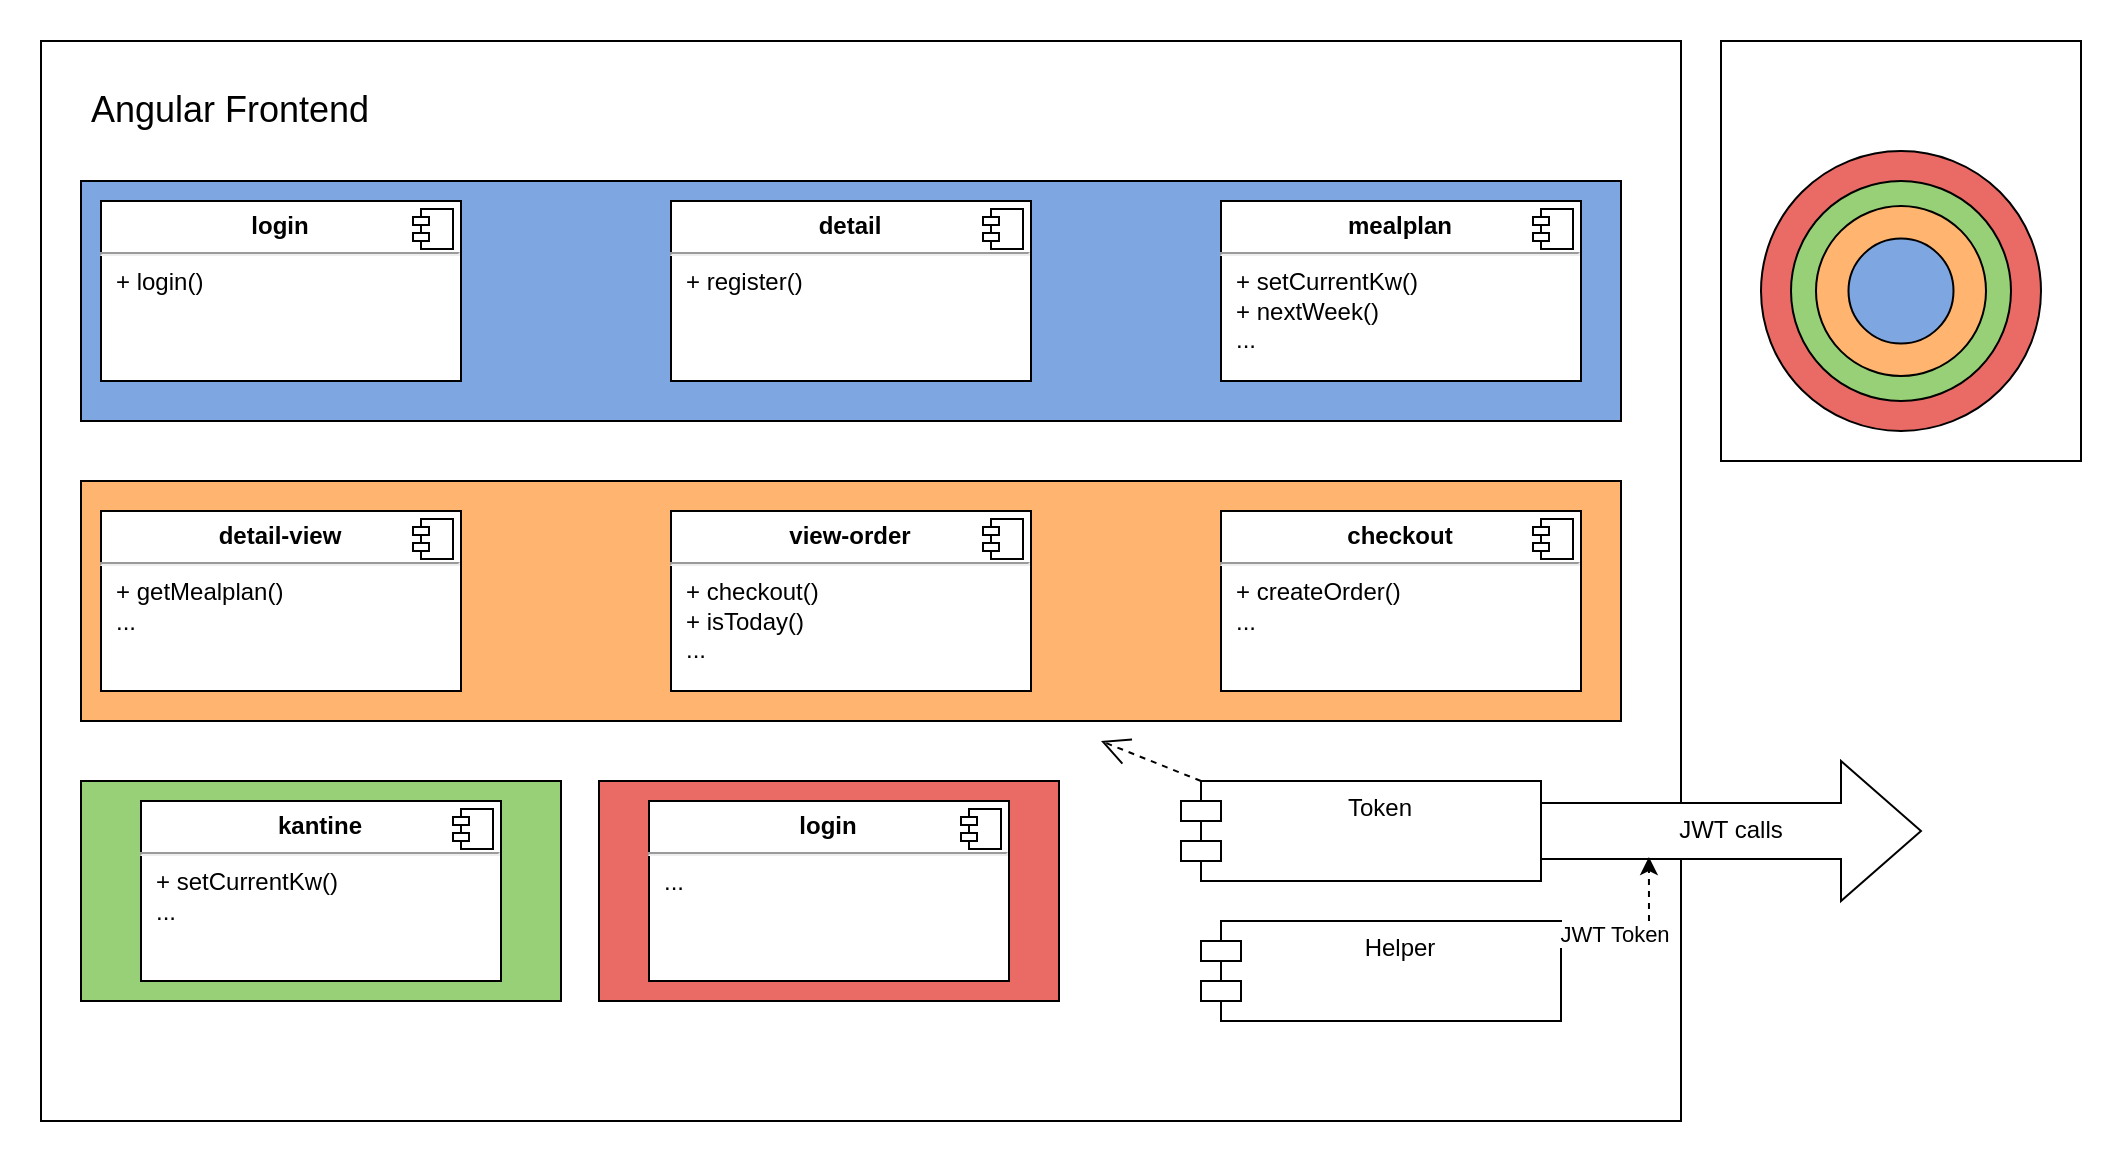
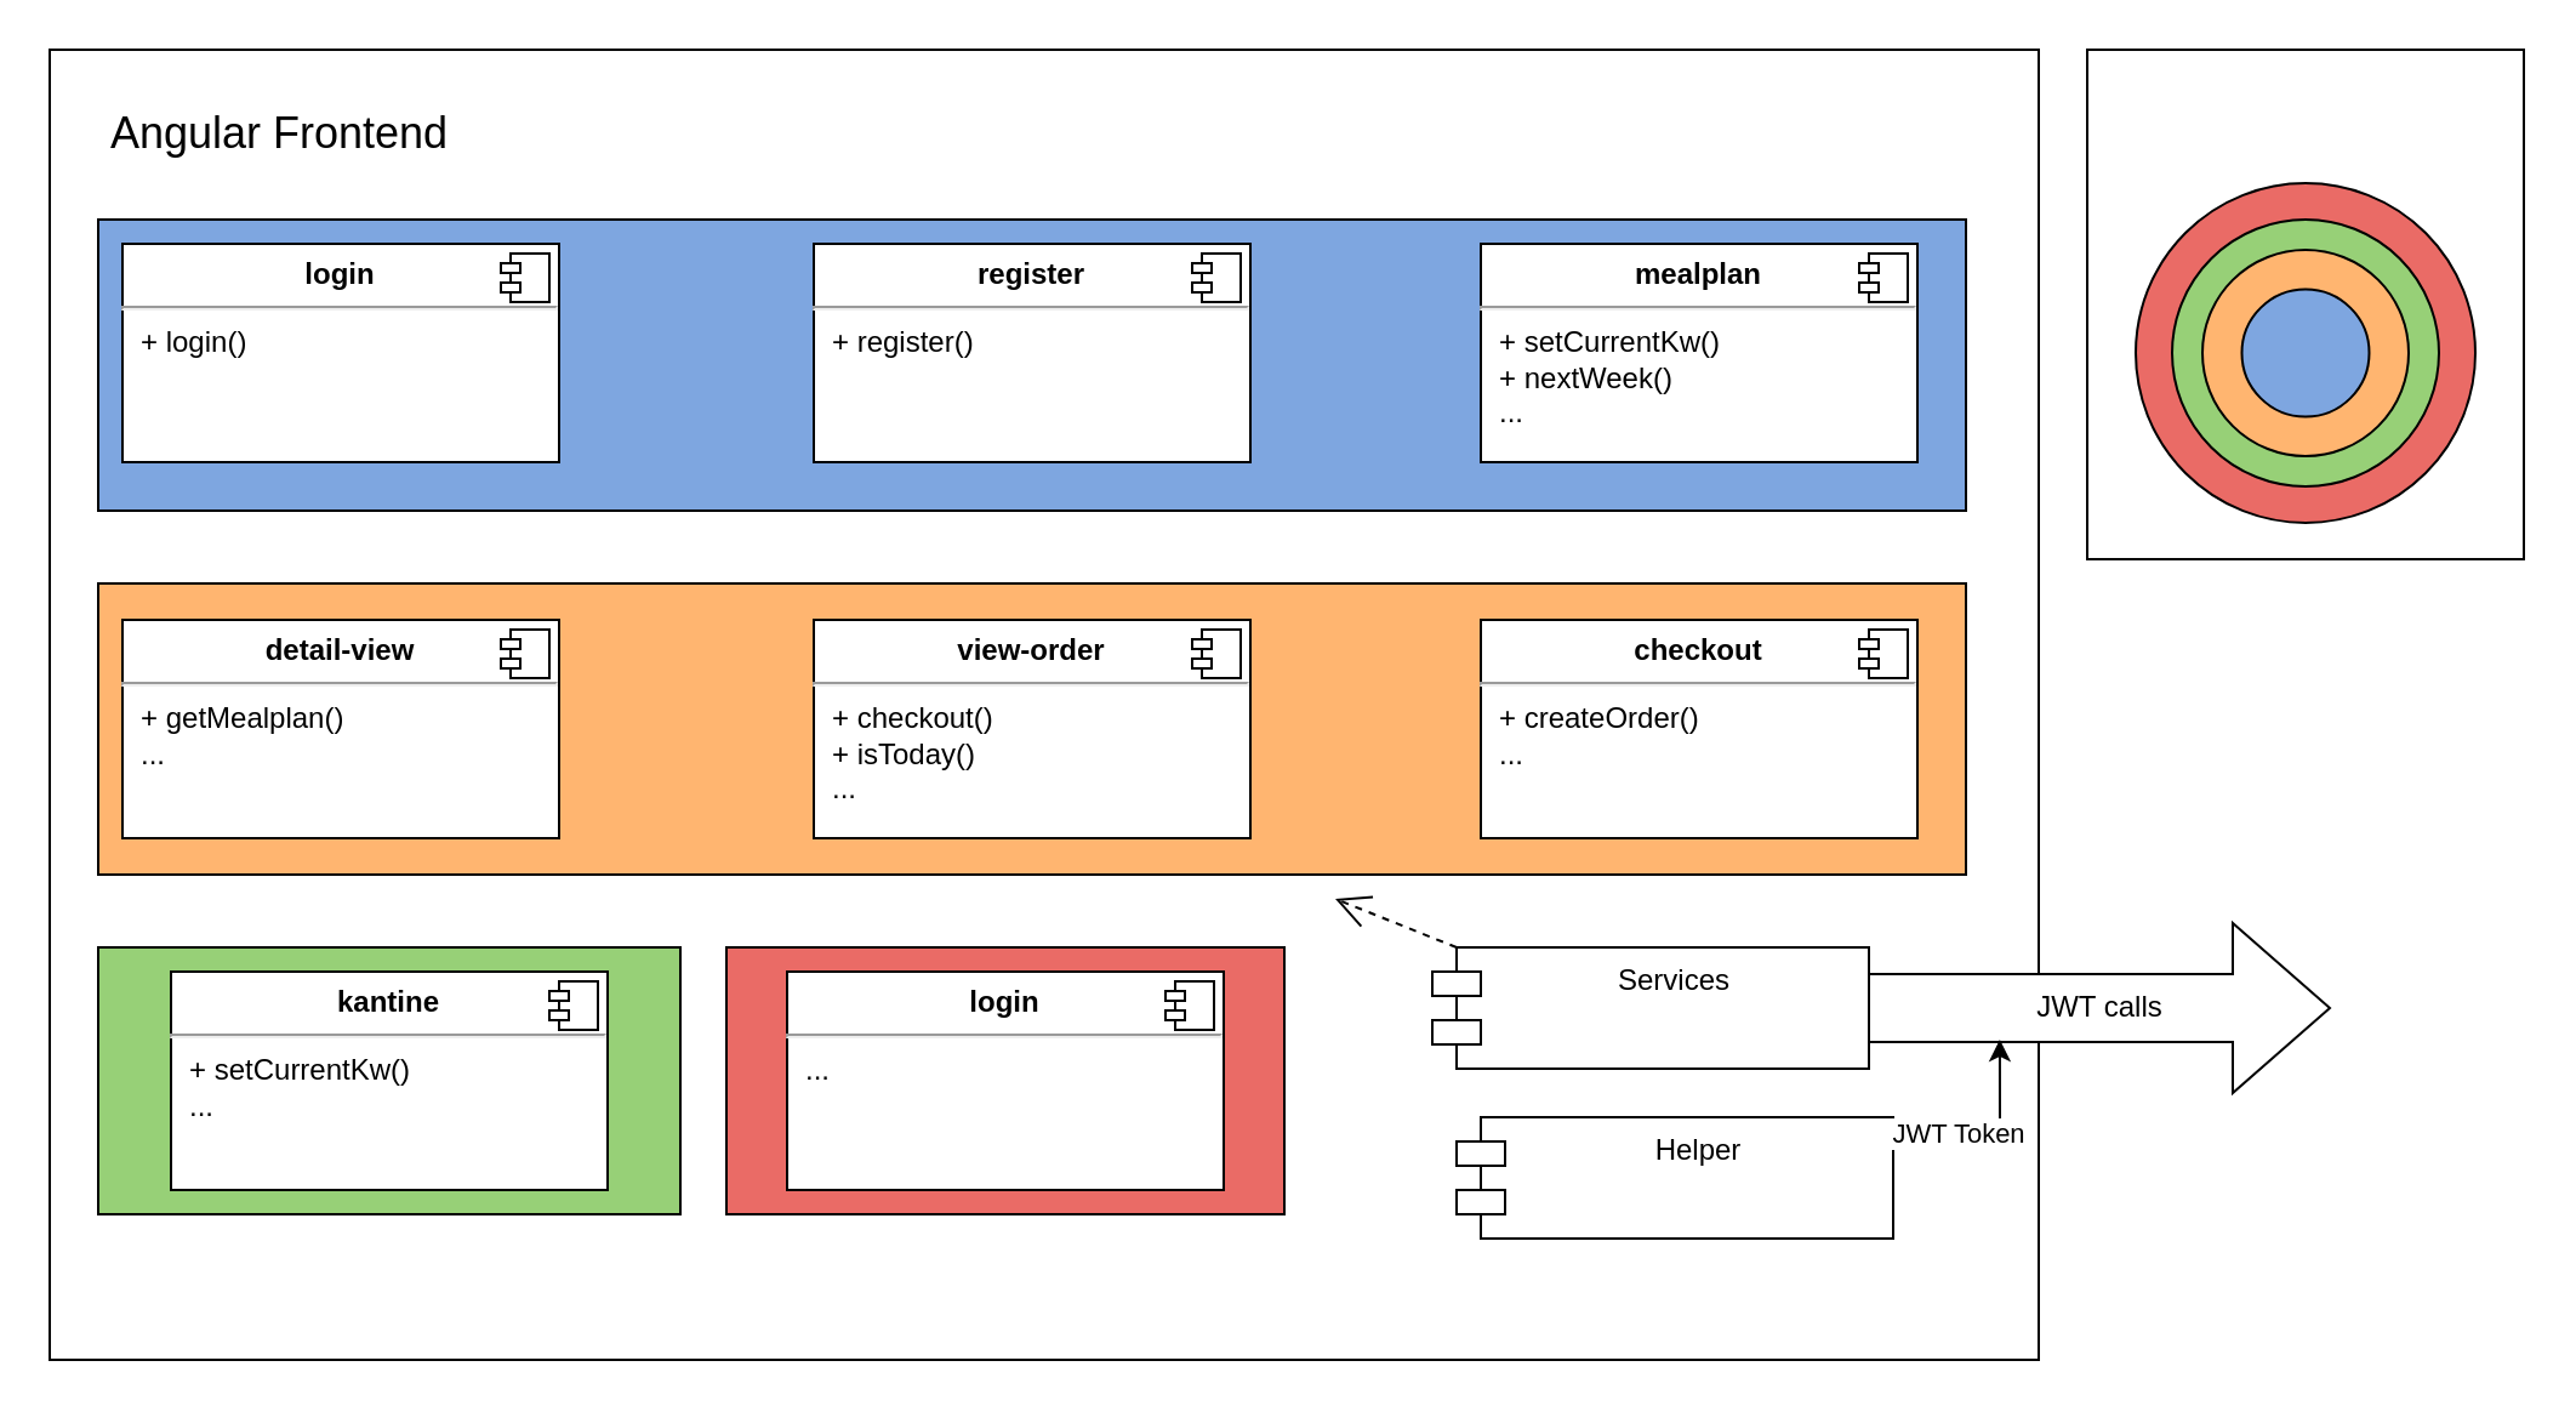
  <mxCell id="0" />
  <mxCell id="1" parent="0" />
  <mxCell id="2" value="" style="rounded=0;whiteSpace=wrap;html=1;" parent="1" vertex="1"><mxGeometry x="860" y="20" width="180" height="210" as="geometry" /></mxCell>
  <mxCell id="3" value="Object" style="html=1;whiteSpace=wrap;" parent="1" vertex="1"><mxGeometry x="30" y="30" width="110" height="50" as="geometry" /></mxCell>
  <mxCell id="4" value="" style="rounded=0;whiteSpace=wrap;html=1;" parent="1" vertex="1"><mxGeometry x="20" y="20" width="820" height="540" as="geometry" /></mxCell>
  <mxCell id="5" value="" style="rounded=0;whiteSpace=wrap;html=1;fillColor=#EA6B66;" parent="1" vertex="1"><mxGeometry x="299" y="390" width="230" height="110" as="geometry" /></mxCell>
  <mxCell id="6" value="" style="rounded=0;whiteSpace=wrap;html=1;fillColor=#97D077;" parent="1" vertex="1"><mxGeometry x="40" y="390" width="240" height="110" as="geometry" /></mxCell>
  <mxCell id="7" value="" style="rounded=0;whiteSpace=wrap;html=1;fillColor=#FFB570;" parent="1" vertex="1"><mxGeometry x="40" y="240" width="770" height="120" as="geometry" /></mxCell>
  <mxCell id="8" value="" style="rounded=0;whiteSpace=wrap;html=1;fillColor=#7EA6E0;" parent="1" vertex="1"><mxGeometry x="40" y="90" width="770" height="120" as="geometry" /></mxCell>
  <mxCell id="9" value="&lt;p style=&quot;margin:0px;margin-top:6px;text-align:center;&quot;&gt;&lt;b&gt;checkout&lt;/b&gt;&lt;/p&gt;&lt;hr&gt;&lt;p style=&quot;margin:0px;margin-left:8px;&quot;&gt;+ createOrder()&lt;/p&gt;&lt;p style=&quot;margin:0px;margin-left:8px;&quot;&gt;...&lt;/p&gt;" style="align=left;overflow=fill;html=1;dropTarget=0;whiteSpace=wrap;" parent="1" vertex="1"><mxGeometry x="610" y="255" width="180" height="90" as="geometry" /></mxCell>
  <mxCell id="10" value="" style="shape=component;jettyWidth=8;jettyHeight=4;" parent="9" vertex="1"><mxGeometry x="1" width="20" height="20" relative="1" as="geometry"><mxPoint x="-24" y="4" as="offset" /></mxGeometry></mxCell>
  <mxCell id="11" value="&lt;p style=&quot;margin:0px;margin-top:6px;text-align:center;&quot;&gt;&lt;b&gt;detail-view&lt;/b&gt;&lt;/p&gt;&lt;hr&gt;&lt;p style=&quot;margin:0px;margin-left:8px;&quot;&gt;+ getMealplan()&lt;/p&gt;&lt;p style=&quot;margin:0px;margin-left:8px;&quot;&gt;...&lt;/p&gt;" style="align=left;overflow=fill;html=1;dropTarget=0;whiteSpace=wrap;" parent="1" vertex="1"><mxGeometry x="50" y="255" width="180" height="90" as="geometry" /></mxCell>
  <mxCell id="12" value="" style="shape=component;jettyWidth=8;jettyHeight=4;" parent="11" vertex="1"><mxGeometry x="1" width="20" height="20" relative="1" as="geometry"><mxPoint x="-24" y="4" as="offset" /></mxGeometry></mxCell>
  <mxCell id="13" value="&lt;p style=&quot;margin:0px;margin-top:6px;text-align:center;&quot;&gt;&lt;b&gt;login&lt;/b&gt;&lt;/p&gt;&lt;hr&gt;&lt;p style=&quot;margin:0px;margin-left:8px;&quot;&gt;+ login()&lt;br&gt;&lt;/p&gt;" style="align=left;overflow=fill;html=1;dropTarget=0;whiteSpace=wrap;" parent="1" vertex="1"><mxGeometry x="50" y="100" width="180" height="90" as="geometry" /></mxCell>
  <mxCell id="14" value="" style="shape=component;jettyWidth=8;jettyHeight=4;" parent="13" vertex="1"><mxGeometry x="1" width="20" height="20" relative="1" as="geometry"><mxPoint x="-24" y="4" as="offset" /></mxGeometry></mxCell>
- <mxCell id="15" value="&lt;p style=&quot;margin:0px;margin-top:6px;text-align:center;&quot;&gt;&lt;b&gt;detail&lt;/b&gt;&lt;/p&gt;&lt;hr&gt;&lt;p style=&quot;margin:0px;margin-left:8px;&quot;&gt;+ register()&lt;/p&gt;" style="align=left;overflow=fill;html=1;dropTarget=0;whiteSpace=wrap;" parent="1" vertex="1"><mxGeometry x="335" y="100" width="180" height="90" as="geometry" /></mxCell>
+ <mxCell id="15" value="&lt;p style=&quot;margin:0px;margin-top:6px;text-align:center;&quot;&gt;&lt;b&gt;register&lt;/b&gt;&lt;/p&gt;&lt;hr&gt;&lt;p style=&quot;margin:0px;margin-left:8px;&quot;&gt;+ register()&lt;/p&gt;" style="align=left;overflow=fill;html=1;dropTarget=0;whiteSpace=wrap;" parent="1" vertex="1"><mxGeometry x="335" y="100" width="180" height="90" as="geometry" /></mxCell>
  <mxCell id="16" value="" style="shape=component;jettyWidth=8;jettyHeight=4;" parent="15" vertex="1"><mxGeometry x="1" width="20" height="20" relative="1" as="geometry"><mxPoint x="-24" y="4" as="offset" /></mxGeometry></mxCell>
  <mxCell id="17" value="&lt;p style=&quot;margin:0px;margin-top:6px;text-align:center;&quot;&gt;&lt;b&gt;view-order&lt;/b&gt;&lt;/p&gt;&lt;hr&gt;&lt;p style=&quot;margin:0px;margin-left:8px;&quot;&gt;+ checkout()&lt;/p&gt;&lt;p style=&quot;margin:0px;margin-left:8px;&quot;&gt;+ isToday()&lt;/p&gt;&lt;p style=&quot;margin:0px;margin-left:8px;&quot;&gt;...&lt;/p&gt;" style="align=left;overflow=fill;html=1;dropTarget=0;whiteSpace=wrap;" parent="1" vertex="1"><mxGeometry x="335" y="255" width="180" height="90" as="geometry" /></mxCell>
  <mxCell id="18" value="" style="shape=component;jettyWidth=8;jettyHeight=4;" parent="17" vertex="1"><mxGeometry x="1" width="20" height="20" relative="1" as="geometry"><mxPoint x="-24" y="4" as="offset" /></mxGeometry></mxCell>
  <mxCell id="19" value="&lt;p style=&quot;margin:0px;margin-top:6px;text-align:center;&quot;&gt;&lt;b&gt;mealplan&lt;/b&gt;&lt;/p&gt;&lt;hr&gt;&lt;p style=&quot;margin:0px;margin-left:8px;&quot;&gt;+ setCurrentKw()&lt;/p&gt;&lt;p style=&quot;margin:0px;margin-left:8px;&quot;&gt;+ nextWeek()&lt;/p&gt;&lt;p style=&quot;margin:0px;margin-left:8px;&quot;&gt;...&lt;/p&gt;" style="align=left;overflow=fill;html=1;dropTarget=0;whiteSpace=wrap;" parent="1" vertex="1"><mxGeometry x="610" y="100" width="180" height="90" as="geometry" /></mxCell>
  <mxCell id="20" value="" style="shape=component;jettyWidth=8;jettyHeight=4;" parent="19" vertex="1"><mxGeometry x="1" width="20" height="20" relative="1" as="geometry"><mxPoint x="-24" y="4" as="offset" /></mxGeometry></mxCell>
- <mxCell id="21" value="Token" style="shape=module;align=left;spacingLeft=20;align=center;verticalAlign=top;whiteSpace=wrap;html=1;" parent="1" vertex="1"><mxGeometry x="590" y="390" width="180" height="50" as="geometry" /></mxCell>
+ <mxCell id="21" value="Services" style="shape=module;align=left;spacingLeft=20;align=center;verticalAlign=top;whiteSpace=wrap;html=1;" parent="1" vertex="1"><mxGeometry x="590" y="390" width="180" height="50" as="geometry" /></mxCell>
  <mxCell id="22" value="Helper" style="shape=module;align=left;spacingLeft=20;align=center;verticalAlign=top;whiteSpace=wrap;html=1;" parent="1" vertex="1"><mxGeometry x="600" y="460" width="180" height="50" as="geometry" /></mxCell>
  <mxCell id="23" value="&lt;p style=&quot;margin:0px;margin-top:6px;text-align:center;&quot;&gt;&lt;b&gt;kantine&lt;/b&gt;&lt;/p&gt;&lt;hr&gt;&lt;p style=&quot;margin:0px;margin-left:8px;&quot;&gt;+ setCurrentKw()&lt;/p&gt;&lt;p style=&quot;margin:0px;margin-left:8px;&quot;&gt;...&lt;/p&gt;" style="align=left;overflow=fill;html=1;dropTarget=0;whiteSpace=wrap;" parent="1" vertex="1"><mxGeometry x="70" y="400" width="180" height="90" as="geometry" /></mxCell>
  <mxCell id="24" value="" style="shape=component;jettyWidth=8;jettyHeight=4;" parent="23" vertex="1"><mxGeometry x="1" width="20" height="20" relative="1" as="geometry"><mxPoint x="-24" y="4" as="offset" /></mxGeometry></mxCell>
  <mxCell id="25" value="&lt;p style=&quot;margin:0px;margin-top:6px;text-align:center;&quot;&gt;&lt;b&gt;login&lt;/b&gt;&lt;/p&gt;&lt;hr&gt;&lt;p style=&quot;margin:0px;margin-left:8px;&quot;&gt;...&lt;/p&gt;" style="align=left;overflow=fill;html=1;dropTarget=0;whiteSpace=wrap;" parent="1" vertex="1"><mxGeometry x="324" y="400" width="180" height="90" as="geometry" /></mxCell>
  <mxCell id="26" value="" style="shape=component;jettyWidth=8;jettyHeight=4;" parent="25" vertex="1"><mxGeometry x="1" width="20" height="20" relative="1" as="geometry"><mxPoint x="-24" y="4" as="offset" /></mxGeometry></mxCell>
  <mxCell id="27" value="" style="ellipse;whiteSpace=wrap;html=1;aspect=fixed;fillColor=#EA6B66;" parent="1" vertex="1"><mxGeometry x="880" y="75" width="140" height="140" as="geometry" /></mxCell>
  <mxCell id="28" value="" style="ellipse;whiteSpace=wrap;html=1;aspect=fixed;fillColor=#97D077;" parent="1" vertex="1"><mxGeometry x="895" y="90" width="110" height="110" as="geometry" /></mxCell>
  <mxCell id="29" value="" style="ellipse;whiteSpace=wrap;html=1;aspect=fixed;fillColor=#FFB570;" parent="1" vertex="1"><mxGeometry x="907.5" y="102.5" width="85" height="85" as="geometry" /></mxCell>
  <mxCell id="30" value="" style="ellipse;whiteSpace=wrap;html=1;aspect=fixed;fillColor=#7EA6E0;" parent="1" vertex="1"><mxGeometry x="923.75" y="118.75" width="52.5" height="52.5" as="geometry" /></mxCell>
  <mxCell id="31" value="&lt;font style=&quot;font-size: 18px;&quot;&gt;Angular Frontend&lt;/font&gt;" style="text;html=1;strokeColor=none;fillColor=none;align=center;verticalAlign=middle;whiteSpace=wrap;rounded=0;" parent="1" vertex="1"><mxGeometry x="30" y="40" width="170" height="30" as="geometry" /></mxCell>
  <mxCell id="32" value="JWT calls" style="html=1;shadow=0;dashed=0;align=center;verticalAlign=middle;shape=mxgraph.arrows2.arrow;dy=0.6;dx=40;notch=0;" parent="1" vertex="1"><mxGeometry x="770" y="380" width="190" height="70" as="geometry" /></mxCell>
- <mxCell id="33" style="edgeStyle=orthogonalEdgeStyle;rounded=0;orthogonalLoop=1;jettySize=auto;html=1;entryX=0.284;entryY=0.686;entryDx=0;entryDy=0;entryPerimeter=0;dashed=1;" parent="1" source="22" target="32" edge="1"><mxGeometry relative="1" as="geometry"><Array as="points"><mxPoint x="824" y="470" /></Array></mxGeometry></mxCell>
+ <mxCell id="33" style="edgeStyle=orthogonalEdgeStyle;rounded=0;orthogonalLoop=1;jettySize=auto;html=1;entryX=0.284;entryY=0.686;entryDx=0;entryDy=0;entryPerimeter=0;" parent="1" source="22" target="32" edge="1"><mxGeometry relative="1" as="geometry"><Array as="points"><mxPoint x="824" y="470" /></Array></mxGeometry></mxCell>
  <mxCell id="34" value="JWT Token" style="edgeLabel;html=1;align=center;verticalAlign=middle;resizable=0;points=[];" parent="33" vertex="1" connectable="0"><mxGeometry x="-0.396" y="4" relative="1" as="geometry"><mxPoint as="offset" /></mxGeometry></mxCell>
  <mxCell id="35" value="" style="endArrow=open;endSize=12;dashed=1;html=1;rounded=0;" parent="1" edge="1"><mxGeometry width="160" relative="1" as="geometry"><mxPoint x="600" y="390" as="sourcePoint" /><mxPoint x="550" y="370" as="targetPoint" /></mxGeometry></mxCell>
